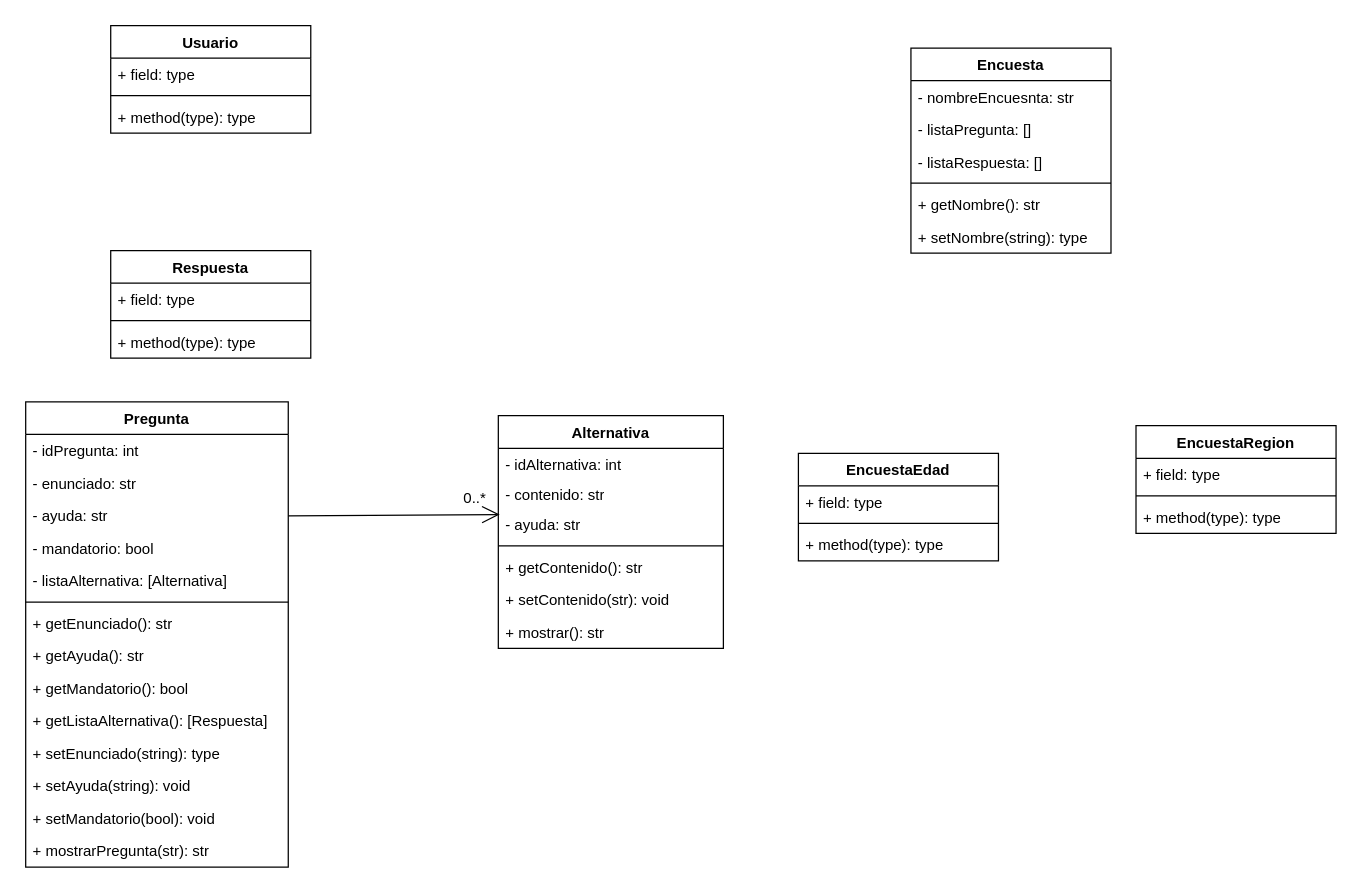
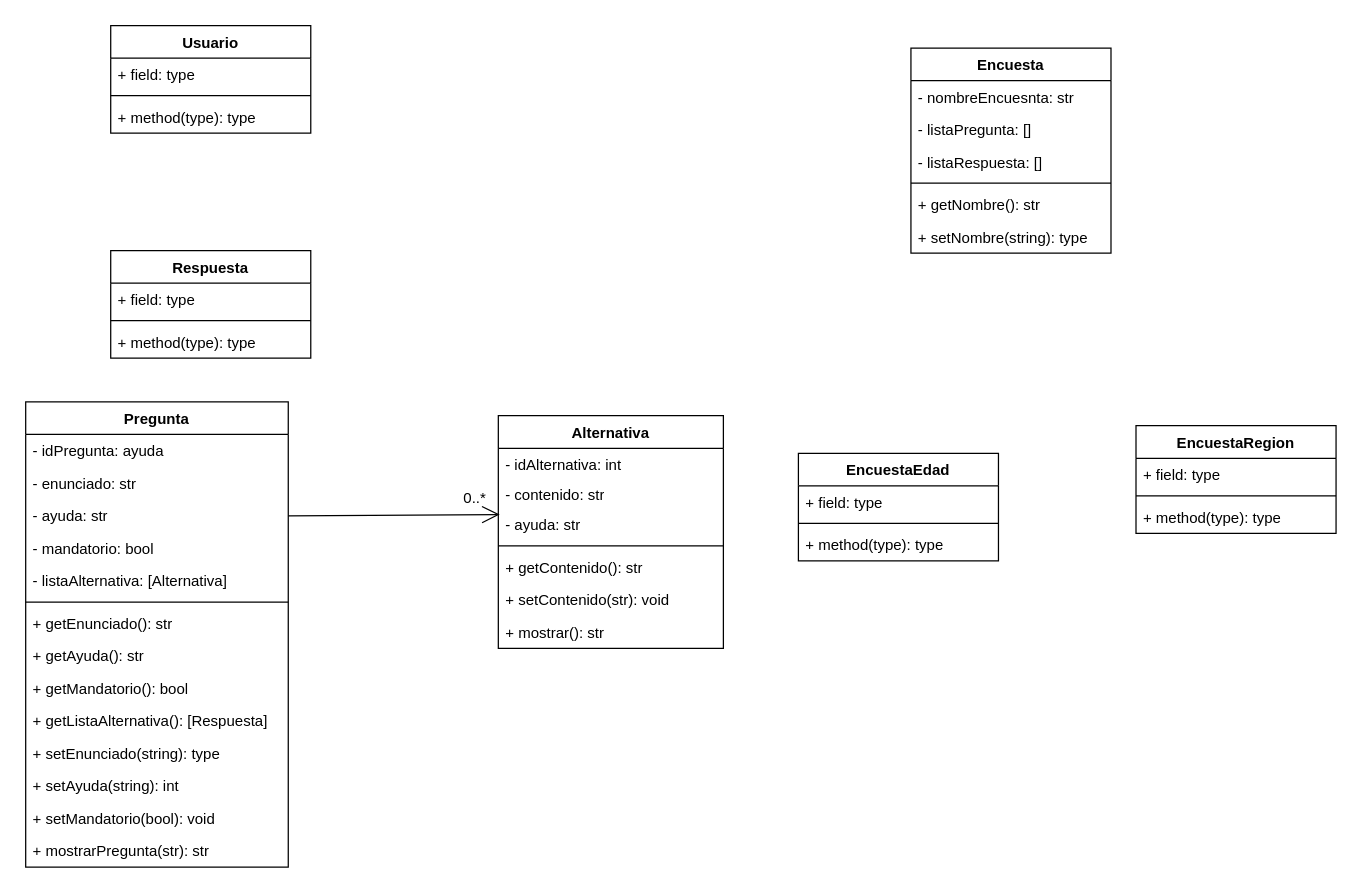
  <mxCell id="0" />
  <mxCell id="1" parent="0" />
  <mxCell id="2" value="Encuesta" style="swimlane;fontStyle=1;align=center;verticalAlign=top;childLayout=stackLayout;horizontal=1;startSize=26;horizontalStack=0;resizeParent=1;resizeParentMax=0;resizeLast=0;collapsible=1;marginBottom=0;whiteSpace=wrap;html=1;" vertex="1" parent="1"><mxGeometry x="728" y="38" width="160" height="164" as="geometry" /></mxCell>
  <mxCell id="3" value="- nombreEncuesnta: str" style="text;strokeColor=none;fillColor=none;align=left;verticalAlign=top;spacingLeft=4;spacingRight=4;overflow=hidden;rotatable=0;points=[[0,0.5],[1,0.5]];portConstraint=eastwest;whiteSpace=wrap;html=1;" vertex="1" parent="2"><mxGeometry y="26" width="160" height="26" as="geometry" /></mxCell>
  <mxCell id="4" value="- listaPregunta: []" style="text;strokeColor=none;fillColor=none;align=left;verticalAlign=top;spacingLeft=4;spacingRight=4;overflow=hidden;rotatable=0;points=[[0,0.5],[1,0.5]];portConstraint=eastwest;whiteSpace=wrap;html=1;" vertex="1" parent="2"><mxGeometry y="52" width="160" height="26" as="geometry" /></mxCell>
  <mxCell id="5" value="- listaRespuesta: []" style="text;strokeColor=none;fillColor=none;align=left;verticalAlign=top;spacingLeft=4;spacingRight=4;overflow=hidden;rotatable=0;points=[[0,0.5],[1,0.5]];portConstraint=eastwest;whiteSpace=wrap;html=1;" vertex="1" parent="2"><mxGeometry y="78" width="160" height="26" as="geometry" /></mxCell>
  <mxCell id="6" value="" style="line;strokeWidth=1;fillColor=none;align=left;verticalAlign=middle;spacingTop=-1;spacingLeft=3;spacingRight=3;rotatable=0;labelPosition=right;points=[];portConstraint=eastwest;strokeColor=inherit;" vertex="1" parent="2"><mxGeometry y="104" width="160" height="8" as="geometry" /></mxCell>
  <mxCell id="7" value="+ getNombre(): str" style="text;strokeColor=none;fillColor=none;align=left;verticalAlign=top;spacingLeft=4;spacingRight=4;overflow=hidden;rotatable=0;points=[[0,0.5],[1,0.5]];portConstraint=eastwest;whiteSpace=wrap;html=1;" vertex="1" parent="2"><mxGeometry y="112" width="160" height="26" as="geometry" /></mxCell>
  <mxCell id="8" value="+ setNombre(string): type" style="text;strokeColor=none;fillColor=none;align=left;verticalAlign=top;spacingLeft=4;spacingRight=4;overflow=hidden;rotatable=0;points=[[0,0.5],[1,0.5]];portConstraint=eastwest;whiteSpace=wrap;html=1;" vertex="1" parent="2"><mxGeometry y="138" width="160" height="26" as="geometry" /></mxCell>
  <mxCell id="9" value="Alternativa" style="swimlane;fontStyle=1;align=center;verticalAlign=top;childLayout=stackLayout;horizontal=1;startSize=26;horizontalStack=0;resizeParent=1;resizeParentMax=0;resizeLast=0;collapsible=1;marginBottom=0;whiteSpace=wrap;html=1;" vertex="1" parent="1"><mxGeometry x="398" y="332" width="180" height="186" as="geometry" /></mxCell>
  <mxCell id="10" value="- idAlternativa: int" style="text;strokeColor=none;fillColor=none;align=left;verticalAlign=top;spacingLeft=4;spacingRight=4;overflow=hidden;rotatable=0;points=[[0,0.5],[1,0.5]];portConstraint=eastwest;whiteSpace=wrap;html=1;" vertex="1" parent="9"><mxGeometry y="26" width="180" height="24" as="geometry" /></mxCell>
  <mxCell id="11" value="- contenido: str" style="text;strokeColor=none;fillColor=none;align=left;verticalAlign=top;spacingLeft=4;spacingRight=4;overflow=hidden;rotatable=0;points=[[0,0.5],[1,0.5]];portConstraint=eastwest;whiteSpace=wrap;html=1;" vertex="1" parent="9"><mxGeometry y="50" width="180" height="24" as="geometry" /></mxCell>
  <mxCell id="12" value="- ayuda: str" style="text;strokeColor=none;fillColor=none;align=left;verticalAlign=top;spacingLeft=4;spacingRight=4;overflow=hidden;rotatable=0;points=[[0,0.5],[1,0.5]];portConstraint=eastwest;whiteSpace=wrap;html=1;" vertex="1" parent="9"><mxGeometry y="74" width="180" height="26" as="geometry" /></mxCell>
  <mxCell id="13" value="" style="line;strokeWidth=1;fillColor=none;align=left;verticalAlign=middle;spacingTop=-1;spacingLeft=3;spacingRight=3;rotatable=0;labelPosition=right;points=[];portConstraint=eastwest;strokeColor=inherit;" vertex="1" parent="9"><mxGeometry y="100" width="180" height="8" as="geometry" /></mxCell>
  <mxCell id="14" value="+ getContenido(): str" style="text;strokeColor=none;fillColor=none;align=left;verticalAlign=top;spacingLeft=4;spacingRight=4;overflow=hidden;rotatable=0;points=[[0,0.5],[1,0.5]];portConstraint=eastwest;whiteSpace=wrap;html=1;" vertex="1" parent="9"><mxGeometry y="108" width="180" height="26" as="geometry" /></mxCell>
  <mxCell id="15" value="+ setContenido(str): void" style="text;strokeColor=none;fillColor=none;align=left;verticalAlign=top;spacingLeft=4;spacingRight=4;overflow=hidden;rotatable=0;points=[[0,0.5],[1,0.5]];portConstraint=eastwest;whiteSpace=wrap;html=1;" vertex="1" parent="9"><mxGeometry y="134" width="180" height="26" as="geometry" /></mxCell>
  <mxCell id="16" value="+ mostrar(): str" style="text;strokeColor=none;fillColor=none;align=left;verticalAlign=top;spacingLeft=4;spacingRight=4;overflow=hidden;rotatable=0;points=[[0,0.5],[1,0.5]];portConstraint=eastwest;whiteSpace=wrap;html=1;" vertex="1" parent="9"><mxGeometry y="160" width="180" height="26" as="geometry" /></mxCell>
  <mxCell id="17" value="Pregunta" style="swimlane;fontStyle=1;align=center;verticalAlign=top;childLayout=stackLayout;horizontal=1;startSize=26;horizontalStack=0;resizeParent=1;resizeParentMax=0;resizeLast=0;collapsible=1;marginBottom=0;whiteSpace=wrap;html=1;" vertex="1" parent="1"><mxGeometry x="20" y="321" width="210" height="372" as="geometry" /></mxCell>
- <mxCell id="18" value="- idPregunta: int" style="text;strokeColor=none;fillColor=none;align=left;verticalAlign=top;spacingLeft=4;spacingRight=4;overflow=hidden;rotatable=0;points=[[0,0.5],[1,0.5]];portConstraint=eastwest;whiteSpace=wrap;html=1;" vertex="1" parent="17"><mxGeometry y="26" width="210" height="26" as="geometry" /></mxCell>
+ <mxCell id="18" value="- idPregunta: ayuda" style="text;strokeColor=none;fillColor=none;align=left;verticalAlign=top;spacingLeft=4;spacingRight=4;overflow=hidden;rotatable=0;points=[[0,0.5],[1,0.5]];portConstraint=eastwest;whiteSpace=wrap;html=1;" vertex="1" parent="17"><mxGeometry y="26" width="210" height="26" as="geometry" /></mxCell>
  <mxCell id="19" value="- enunciado: str" style="text;strokeColor=none;fillColor=none;align=left;verticalAlign=top;spacingLeft=4;spacingRight=4;overflow=hidden;rotatable=0;points=[[0,0.5],[1,0.5]];portConstraint=eastwest;whiteSpace=wrap;html=1;" vertex="1" parent="17"><mxGeometry y="52" width="210" height="26" as="geometry" /></mxCell>
  <mxCell id="20" value="- ayuda: str" style="text;strokeColor=none;fillColor=none;align=left;verticalAlign=top;spacingLeft=4;spacingRight=4;overflow=hidden;rotatable=0;points=[[0,0.5],[1,0.5]];portConstraint=eastwest;whiteSpace=wrap;html=1;" vertex="1" parent="17"><mxGeometry y="78" width="210" height="26" as="geometry" /></mxCell>
  <mxCell id="21" value="- mandatorio: bool" style="text;strokeColor=none;fillColor=none;align=left;verticalAlign=top;spacingLeft=4;spacingRight=4;overflow=hidden;rotatable=0;points=[[0,0.5],[1,0.5]];portConstraint=eastwest;whiteSpace=wrap;html=1;" vertex="1" parent="17"><mxGeometry y="104" width="210" height="26" as="geometry" /></mxCell>
  <mxCell id="22" value="- listaAlternativa: [Alternativa]" style="text;strokeColor=none;fillColor=none;align=left;verticalAlign=top;spacingLeft=4;spacingRight=4;overflow=hidden;rotatable=0;points=[[0,0.5],[1,0.5]];portConstraint=eastwest;whiteSpace=wrap;html=1;" vertex="1" parent="17"><mxGeometry y="130" width="210" height="26" as="geometry" /></mxCell>
  <mxCell id="23" value="" style="line;strokeWidth=1;fillColor=none;align=left;verticalAlign=middle;spacingTop=-1;spacingLeft=3;spacingRight=3;rotatable=0;labelPosition=right;points=[];portConstraint=eastwest;strokeColor=inherit;" vertex="1" parent="17"><mxGeometry y="156" width="210" height="8" as="geometry" /></mxCell>
  <mxCell id="24" value="+ getEnunciado(): str" style="text;strokeColor=none;fillColor=none;align=left;verticalAlign=top;spacingLeft=4;spacingRight=4;overflow=hidden;rotatable=0;points=[[0,0.5],[1,0.5]];portConstraint=eastwest;whiteSpace=wrap;html=1;" vertex="1" parent="17"><mxGeometry y="164" width="210" height="26" as="geometry" /></mxCell>
  <mxCell id="25" value="+ getAyuda(): str" style="text;strokeColor=none;fillColor=none;align=left;verticalAlign=top;spacingLeft=4;spacingRight=4;overflow=hidden;rotatable=0;points=[[0,0.5],[1,0.5]];portConstraint=eastwest;whiteSpace=wrap;html=1;" vertex="1" parent="17"><mxGeometry y="190" width="210" height="26" as="geometry" /></mxCell>
  <mxCell id="26" value="+ getMandatorio(): bool" style="text;strokeColor=none;fillColor=none;align=left;verticalAlign=top;spacingLeft=4;spacingRight=4;overflow=hidden;rotatable=0;points=[[0,0.5],[1,0.5]];portConstraint=eastwest;whiteSpace=wrap;html=1;" vertex="1" parent="17"><mxGeometry y="216" width="210" height="26" as="geometry" /></mxCell>
  <mxCell id="27" value="+ getListaAlternativa(): [Respuesta]" style="text;strokeColor=none;fillColor=none;align=left;verticalAlign=top;spacingLeft=4;spacingRight=4;overflow=hidden;rotatable=0;points=[[0,0.5],[1,0.5]];portConstraint=eastwest;whiteSpace=wrap;html=1;" vertex="1" parent="17"><mxGeometry y="242" width="210" height="26" as="geometry" /></mxCell>
  <mxCell id="28" value="+ setEnunciado(string): type" style="text;strokeColor=none;fillColor=none;align=left;verticalAlign=top;spacingLeft=4;spacingRight=4;overflow=hidden;rotatable=0;points=[[0,0.5],[1,0.5]];portConstraint=eastwest;whiteSpace=wrap;html=1;" vertex="1" parent="17"><mxGeometry y="268" width="210" height="26" as="geometry" /></mxCell>
- <mxCell id="29" value="+ setAyuda(string): void" style="text;strokeColor=none;fillColor=none;align=left;verticalAlign=top;spacingLeft=4;spacingRight=4;overflow=hidden;rotatable=0;points=[[0,0.5],[1,0.5]];portConstraint=eastwest;whiteSpace=wrap;html=1;" vertex="1" parent="17"><mxGeometry y="294" width="210" height="26" as="geometry" /></mxCell>
+ <mxCell id="29" value="+ setAyuda(string): int" style="text;strokeColor=none;fillColor=none;align=left;verticalAlign=top;spacingLeft=4;spacingRight=4;overflow=hidden;rotatable=0;points=[[0,0.5],[1,0.5]];portConstraint=eastwest;whiteSpace=wrap;html=1;" vertex="1" parent="17"><mxGeometry y="294" width="210" height="26" as="geometry" /></mxCell>
  <mxCell id="30" value="+ setMandatorio(bool): void" style="text;strokeColor=none;fillColor=none;align=left;verticalAlign=top;spacingLeft=4;spacingRight=4;overflow=hidden;rotatable=0;points=[[0,0.5],[1,0.5]];portConstraint=eastwest;whiteSpace=wrap;html=1;" vertex="1" parent="17"><mxGeometry y="320" width="210" height="26" as="geometry" /></mxCell>
  <mxCell id="31" value="+ mostrarPregunta(str): str" style="text;strokeColor=none;fillColor=none;align=left;verticalAlign=top;spacingLeft=4;spacingRight=4;overflow=hidden;rotatable=0;points=[[0,0.5],[1,0.5]];portConstraint=eastwest;whiteSpace=wrap;html=1;" vertex="1" parent="17"><mxGeometry y="346" width="210" height="26" as="geometry" /></mxCell>
  <mxCell id="32" value="EncuestaEdad" style="swimlane;fontStyle=1;align=center;verticalAlign=top;childLayout=stackLayout;horizontal=1;startSize=26;horizontalStack=0;resizeParent=1;resizeParentMax=0;resizeLast=0;collapsible=1;marginBottom=0;whiteSpace=wrap;html=1;" vertex="1" parent="1"><mxGeometry x="638" y="362" width="160" height="86" as="geometry" /></mxCell>
  <mxCell id="33" value="+ field: type" style="text;strokeColor=none;fillColor=none;align=left;verticalAlign=top;spacingLeft=4;spacingRight=4;overflow=hidden;rotatable=0;points=[[0,0.5],[1,0.5]];portConstraint=eastwest;whiteSpace=wrap;html=1;" vertex="1" parent="32"><mxGeometry y="26" width="160" height="26" as="geometry" /></mxCell>
  <mxCell id="34" value="" style="line;strokeWidth=1;fillColor=none;align=left;verticalAlign=middle;spacingTop=-1;spacingLeft=3;spacingRight=3;rotatable=0;labelPosition=right;points=[];portConstraint=eastwest;strokeColor=inherit;" vertex="1" parent="32"><mxGeometry y="52" width="160" height="8" as="geometry" /></mxCell>
  <mxCell id="35" value="+ method(type): type" style="text;strokeColor=none;fillColor=none;align=left;verticalAlign=top;spacingLeft=4;spacingRight=4;overflow=hidden;rotatable=0;points=[[0,0.5],[1,0.5]];portConstraint=eastwest;whiteSpace=wrap;html=1;" vertex="1" parent="32"><mxGeometry y="60" width="160" height="26" as="geometry" /></mxCell>
  <mxCell id="36" value="EncuestaRegion" style="swimlane;fontStyle=1;align=center;verticalAlign=top;childLayout=stackLayout;horizontal=1;startSize=26;horizontalStack=0;resizeParent=1;resizeParentMax=0;resizeLast=0;collapsible=1;marginBottom=0;whiteSpace=wrap;html=1;" vertex="1" parent="1"><mxGeometry x="908" y="340" width="160" height="86" as="geometry" /></mxCell>
  <mxCell id="37" value="+ field: type" style="text;strokeColor=none;fillColor=none;align=left;verticalAlign=top;spacingLeft=4;spacingRight=4;overflow=hidden;rotatable=0;points=[[0,0.5],[1,0.5]];portConstraint=eastwest;whiteSpace=wrap;html=1;" vertex="1" parent="36"><mxGeometry y="26" width="160" height="26" as="geometry" /></mxCell>
  <mxCell id="38" value="" style="line;strokeWidth=1;fillColor=none;align=left;verticalAlign=middle;spacingTop=-1;spacingLeft=3;spacingRight=3;rotatable=0;labelPosition=right;points=[];portConstraint=eastwest;strokeColor=inherit;" vertex="1" parent="36"><mxGeometry y="52" width="160" height="8" as="geometry" /></mxCell>
  <mxCell id="39" value="+ method(type): type" style="text;strokeColor=none;fillColor=none;align=left;verticalAlign=top;spacingLeft=4;spacingRight=4;overflow=hidden;rotatable=0;points=[[0,0.5],[1,0.5]];portConstraint=eastwest;whiteSpace=wrap;html=1;" vertex="1" parent="36"><mxGeometry y="60" width="160" height="26" as="geometry" /></mxCell>
  <mxCell id="40" value="Respuesta" style="swimlane;fontStyle=1;align=center;verticalAlign=top;childLayout=stackLayout;horizontal=1;startSize=26;horizontalStack=0;resizeParent=1;resizeParentMax=0;resizeLast=0;collapsible=1;marginBottom=0;whiteSpace=wrap;html=1;" vertex="1" parent="1"><mxGeometry x="88" y="200" width="160" height="86" as="geometry" /></mxCell>
  <mxCell id="41" value="+ field: type" style="text;strokeColor=none;fillColor=none;align=left;verticalAlign=top;spacingLeft=4;spacingRight=4;overflow=hidden;rotatable=0;points=[[0,0.5],[1,0.5]];portConstraint=eastwest;whiteSpace=wrap;html=1;" vertex="1" parent="40"><mxGeometry y="26" width="160" height="26" as="geometry" /></mxCell>
  <mxCell id="42" value="" style="line;strokeWidth=1;fillColor=none;align=left;verticalAlign=middle;spacingTop=-1;spacingLeft=3;spacingRight=3;rotatable=0;labelPosition=right;points=[];portConstraint=eastwest;strokeColor=inherit;" vertex="1" parent="40"><mxGeometry y="52" width="160" height="8" as="geometry" /></mxCell>
  <mxCell id="43" value="+ method(type): type" style="text;strokeColor=none;fillColor=none;align=left;verticalAlign=top;spacingLeft=4;spacingRight=4;overflow=hidden;rotatable=0;points=[[0,0.5],[1,0.5]];portConstraint=eastwest;whiteSpace=wrap;html=1;" vertex="1" parent="40"><mxGeometry y="60" width="160" height="26" as="geometry" /></mxCell>
  <mxCell id="44" value="Usuario" style="swimlane;fontStyle=1;align=center;verticalAlign=top;childLayout=stackLayout;horizontal=1;startSize=26;horizontalStack=0;resizeParent=1;resizeParentMax=0;resizeLast=0;collapsible=1;marginBottom=0;whiteSpace=wrap;html=1;" vertex="1" parent="1"><mxGeometry x="88" y="20" width="160" height="86" as="geometry" /></mxCell>
  <mxCell id="45" value="+ field: type" style="text;strokeColor=none;fillColor=none;align=left;verticalAlign=top;spacingLeft=4;spacingRight=4;overflow=hidden;rotatable=0;points=[[0,0.5],[1,0.5]];portConstraint=eastwest;whiteSpace=wrap;html=1;" vertex="1" parent="44"><mxGeometry y="26" width="160" height="26" as="geometry" /></mxCell>
  <mxCell id="46" value="" style="line;strokeWidth=1;fillColor=none;align=left;verticalAlign=middle;spacingTop=-1;spacingLeft=3;spacingRight=3;rotatable=0;labelPosition=right;points=[];portConstraint=eastwest;strokeColor=inherit;" vertex="1" parent="44"><mxGeometry y="52" width="160" height="8" as="geometry" /></mxCell>
  <mxCell id="47" value="+ method(type): type" style="text;strokeColor=none;fillColor=none;align=left;verticalAlign=top;spacingLeft=4;spacingRight=4;overflow=hidden;rotatable=0;points=[[0,0.5],[1,0.5]];portConstraint=eastwest;whiteSpace=wrap;html=1;" vertex="1" parent="44"><mxGeometry y="60" width="160" height="26" as="geometry" /></mxCell>
  <mxCell id="48" value="" style="endArrow=open;endFill=1;endSize=12;html=1;rounded=0;entryX=0.006;entryY=0.192;entryDx=0;entryDy=0;entryPerimeter=0;exitX=1;exitY=0.5;exitDx=0;exitDy=0;" edge="1" parent="1" source="20" target="12"><mxGeometry width="160" relative="1" as="geometry"><mxPoint x="208" y="367" as="sourcePoint" /><mxPoint x="368" y="366.5" as="targetPoint" /></mxGeometry></mxCell>
  <mxCell id="49" value="0..*" style="text;html=1;align=center;verticalAlign=middle;resizable=0;points=[];autosize=1;strokeColor=none;fillColor=none;" vertex="1" parent="1"><mxGeometry x="359" y="383" width="40" height="30" as="geometry" /></mxCell>
